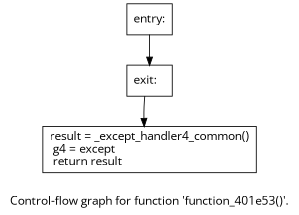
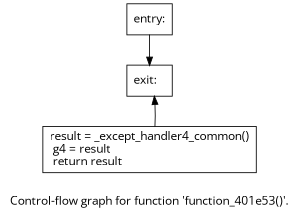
  digraph {
    fontname="Open Sans"
    label="Control-flow graph for function 'function_401e53()'."
    node [fontname="Open Sans" shape=record]
    edge [fontname="Open Sans"]
    n1 [label="{entry:\l}"]
    n2 [label="{exit:\l}"]
-   n3 [label="{  result = _except_handler4_common()\l  g4 = except\l  return result\l}"]
+   n3 [label="{  result = _except_handler4_common()\l  g4 = result\l  return result\l}"]
    n1 -> n2
-   n2 -> n3
+   n3 -> n2
  }
